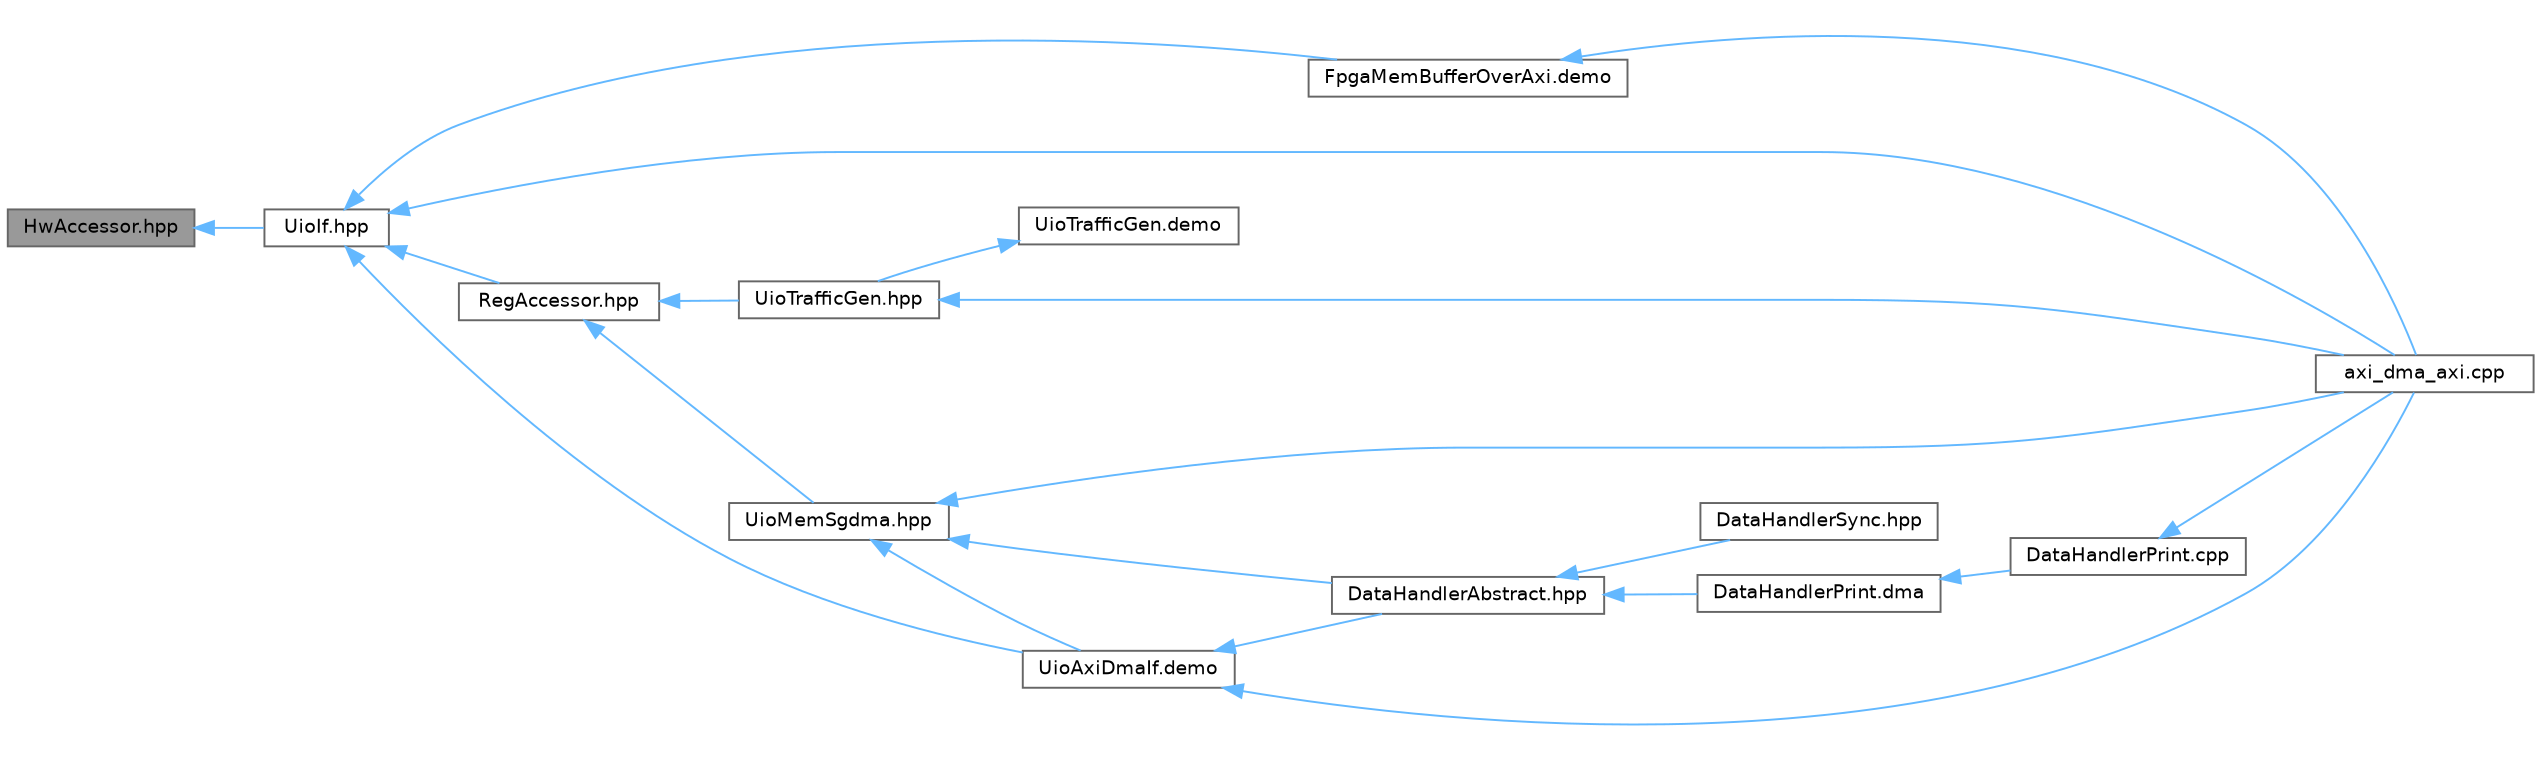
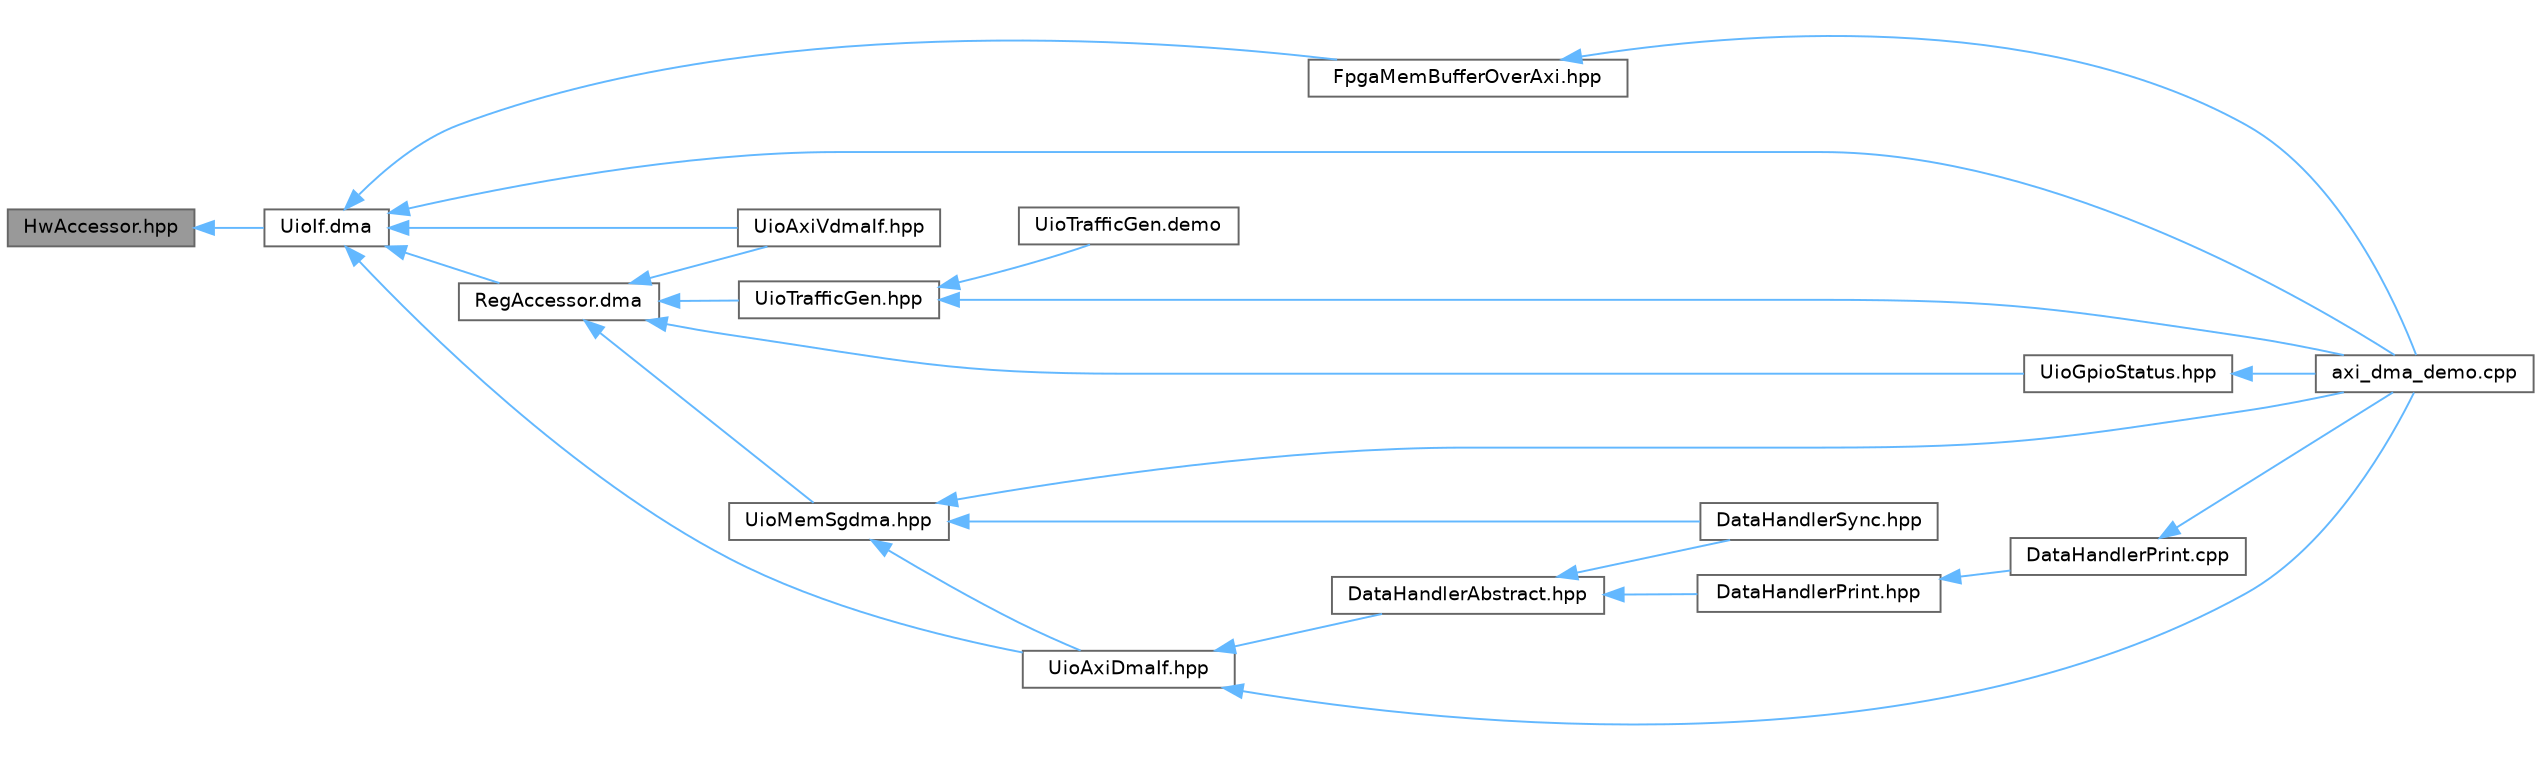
  digraph {
    rankdir=LR
    node [color=grey40 fillcolor=white fontname=Helvetica fontsize=10 shape=box style=filled]
    edge [color=steelblue1 dir=back fontname=Helvetica fontsize=10 labelfontname=Helvetica labelfontsize=10 style=solid]
    n1 [color=gray40 fillcolor=grey60 fontcolor=black height=0.2 label="HwAccessor.hpp" width=0.4]
-   n2 [height=0.2 label="UioIf.hpp" width=0.4]
-   n3 [height=0.2 label="FpgaMemBufferOverAxi.demo" width=0.4]
-   n4 [height=0.2 label="axi_dma_axi.cpp" width=0.4]
-   n5 [height=0.2 label="RegAccessor.hpp" width=0.4]
-   n6 [height=0.2 label="UioAxiDmaIf.demo" width=0.4]
+   n2 [height=0.2 label="UioIf.dma" width=0.4]
+   n3 [height=0.2 label="FpgaMemBufferOverAxi.hpp" width=0.4]
+   n4 [height=0.2 label="axi_dma_demo.cpp" width=0.4]
+   n5 [height=0.2 label="RegAccessor.dma" width=0.4]
+   n6 [height=0.2 label="UioAxiDmaIf.hpp" width=0.4]
+   n7 [height=0.2 label="UioAxiVdmaIf.hpp" width=0.4]
+   n8 [height=0.2 label="UioGpioStatus.hpp" width=0.4]
    n9 [height=0.2 label="UioMemSgdma.hpp" width=0.4]
    n10 [height=0.2 label="UioTrafficGen.hpp" width=0.4]
    n11 [height=0.2 label="DataHandlerAbstract.hpp" width=0.4]
    n12 [height=0.2 label="UioTrafficGen.demo" width=0.4]
-   n13 [height=0.2 label="DataHandlerPrint.dma" width=0.4]
+   n13 [height=0.2 label="DataHandlerPrint.hpp" width=0.4]
    n14 [height=0.2 label="DataHandlerSync.hpp" width=0.4]
    n15 [height=0.2 label="DataHandlerPrint.cpp" width=0.4]
    n1 -> n2
    n2 -> n3
    n2 -> n4
    n2 -> n5
    n2 -> n6
+   n2 -> n7
    n3 -> n4
+   n5 -> n7
+   n5 -> n8
    n5 -> n9
    n5 -> n10
    n6 -> n4
    n6 -> n11
+   n8 -> n4
    n9 -> n4
    n9 -> n6
-   n9 -> n11
+   n9 -> n14
    n10 -> n4
-   n12 -> n10
+   n10 -> n12
    n11 -> n13
    n11 -> n14
    n13 -> n15
    n15 -> n4
  }
